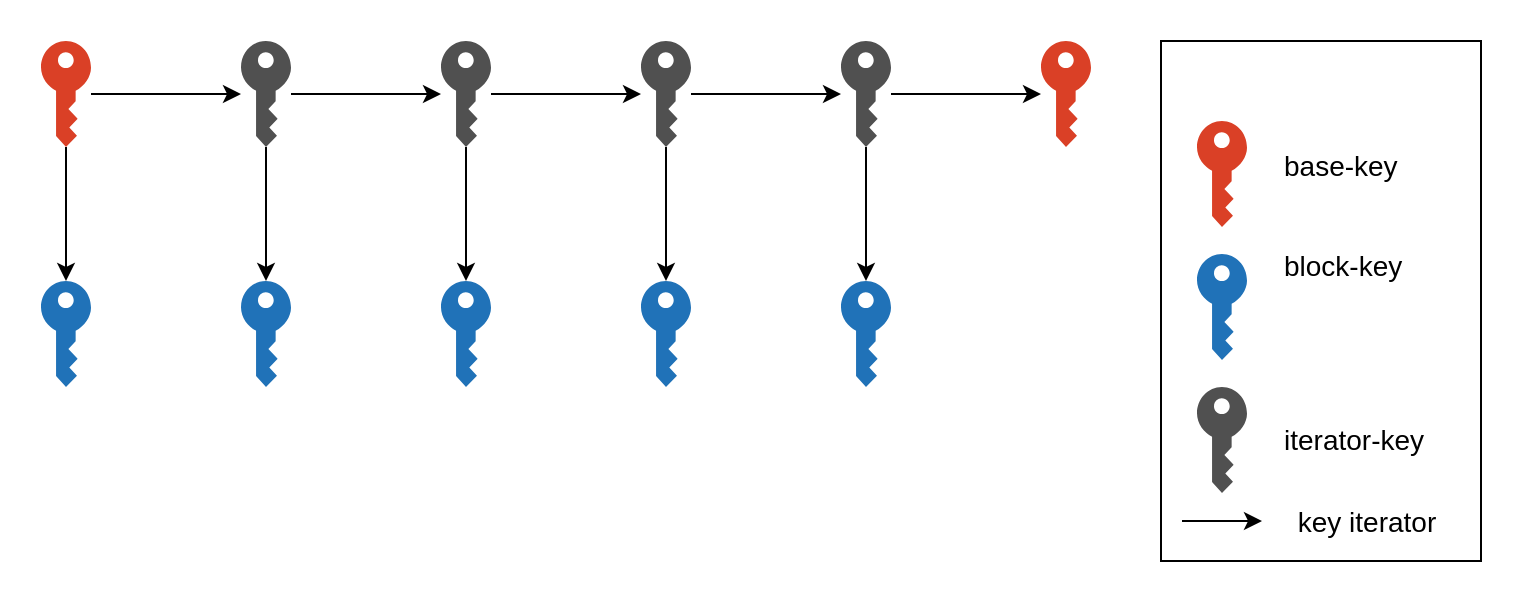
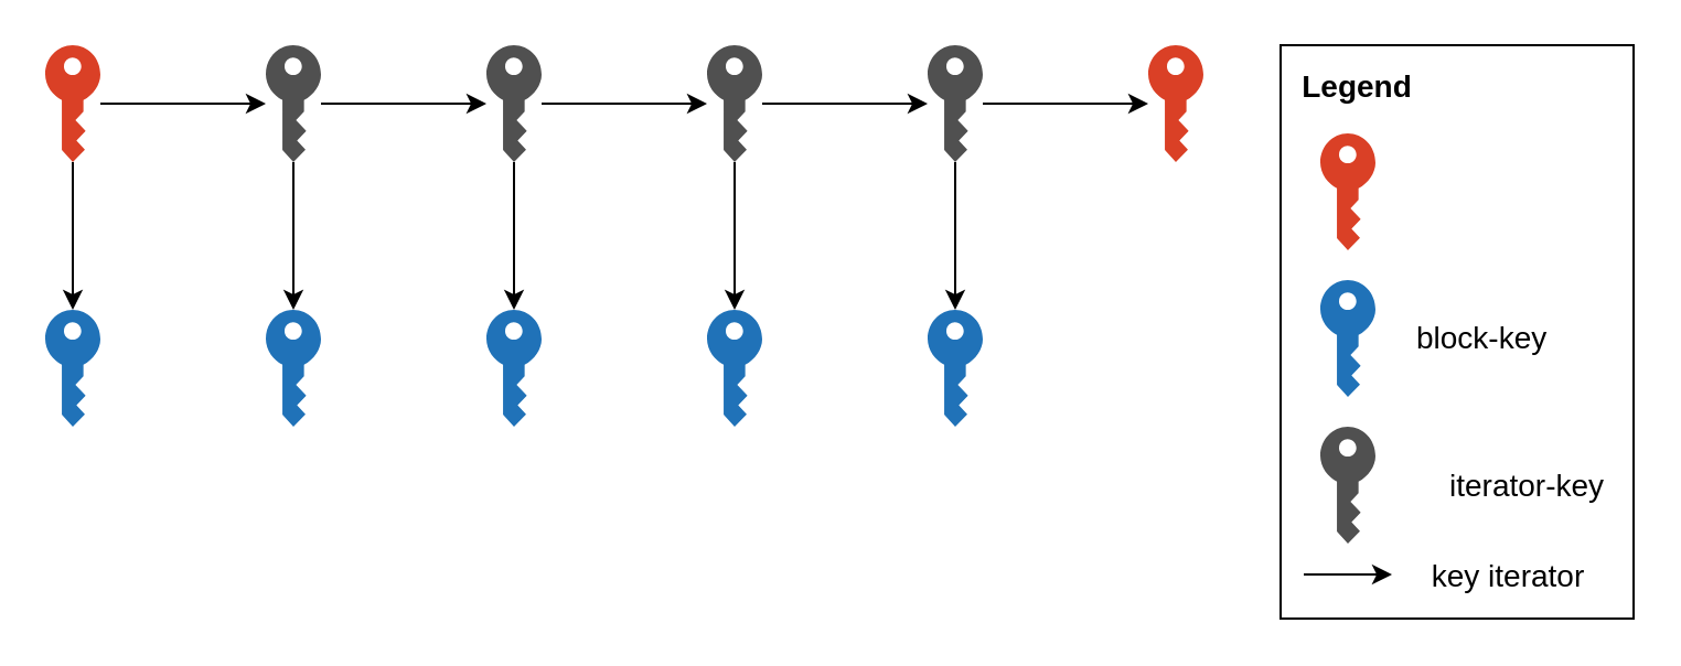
  <mxCell id="0" />
  <mxCell id="1" parent="0" />
  <mxCell id="2" style="edgeStyle=orthogonalEdgeStyle;rounded=0;orthogonalLoop=1;jettySize=auto;html=1;" edge="1" parent="1" source="4" target="5"><mxGeometry relative="1" as="geometry" /></mxCell>
  <mxCell id="3" style="edgeStyle=orthogonalEdgeStyle;rounded=0;orthogonalLoop=1;jettySize=auto;html=1;" edge="1" parent="1" source="4" target="8"><mxGeometry relative="1" as="geometry" /></mxCell>
  <mxCell id="4" value="" style="pointerEvents=1;shadow=0;dashed=0;html=1;strokeColor=none;labelPosition=center;verticalLabelPosition=bottom;verticalAlign=top;outlineConnect=0;align=center;shape=mxgraph.office.security.key_permissions;fillColor=#DA4026;" vertex="1" parent="1"><mxGeometry x="20" y="20" width="25" height="53" as="geometry" /></mxCell>
  <mxCell id="5" value="" style="pointerEvents=1;shadow=0;dashed=0;html=1;strokeColor=none;labelPosition=center;verticalLabelPosition=bottom;verticalAlign=top;outlineConnect=0;align=center;shape=mxgraph.office.security.key_permissions;fillColor=#2072B8;" vertex="1" parent="1"><mxGeometry x="20" y="140" width="25" height="53" as="geometry" /></mxCell>
  <mxCell id="6" style="edgeStyle=orthogonalEdgeStyle;rounded=0;orthogonalLoop=1;jettySize=auto;html=1;" edge="1" parent="1" source="8" target="9"><mxGeometry relative="1" as="geometry" /></mxCell>
  <mxCell id="7" style="edgeStyle=orthogonalEdgeStyle;rounded=0;orthogonalLoop=1;jettySize=auto;html=1;" edge="1" parent="1" source="8" target="12"><mxGeometry relative="1" as="geometry" /></mxCell>
  <mxCell id="8" value="" style="pointerEvents=1;shadow=0;dashed=0;html=1;strokeColor=none;fillColor=#505050;labelPosition=center;verticalLabelPosition=bottom;verticalAlign=top;outlineConnect=0;align=center;shape=mxgraph.office.security.key_permissions;" vertex="1" parent="1"><mxGeometry x="120" y="20" width="25" height="53" as="geometry" /></mxCell>
  <mxCell id="9" value="" style="pointerEvents=1;shadow=0;dashed=0;html=1;strokeColor=none;labelPosition=center;verticalLabelPosition=bottom;verticalAlign=top;outlineConnect=0;align=center;shape=mxgraph.office.security.key_permissions;fillColor=#2072B8;" vertex="1" parent="1"><mxGeometry x="120" y="140" width="25" height="53" as="geometry" /></mxCell>
  <mxCell id="10" style="edgeStyle=orthogonalEdgeStyle;rounded=0;orthogonalLoop=1;jettySize=auto;html=1;" edge="1" parent="1" source="12" target="15"><mxGeometry relative="1" as="geometry" /></mxCell>
  <mxCell id="11" style="edgeStyle=orthogonalEdgeStyle;rounded=0;orthogonalLoop=1;jettySize=auto;html=1;" edge="1" parent="1" source="12" target="16"><mxGeometry relative="1" as="geometry" /></mxCell>
  <mxCell id="12" value="" style="pointerEvents=1;shadow=0;dashed=0;html=1;strokeColor=none;fillColor=#505050;labelPosition=center;verticalLabelPosition=bottom;verticalAlign=top;outlineConnect=0;align=center;shape=mxgraph.office.security.key_permissions;" vertex="1" parent="1"><mxGeometry x="220" y="20" width="25" height="53" as="geometry" /></mxCell>
  <mxCell id="13" style="edgeStyle=orthogonalEdgeStyle;rounded=0;orthogonalLoop=1;jettySize=auto;html=1;" edge="1" parent="1" source="15" target="17"><mxGeometry relative="1" as="geometry" /></mxCell>
  <mxCell id="14" style="edgeStyle=orthogonalEdgeStyle;rounded=0;orthogonalLoop=1;jettySize=auto;html=1;" edge="1" parent="1" source="15" target="20"><mxGeometry relative="1" as="geometry" /></mxCell>
  <mxCell id="15" value="" style="pointerEvents=1;shadow=0;dashed=0;html=1;strokeColor=none;fillColor=#505050;labelPosition=center;verticalLabelPosition=bottom;verticalAlign=top;outlineConnect=0;align=center;shape=mxgraph.office.security.key_permissions;" vertex="1" parent="1"><mxGeometry x="320" y="20" width="25" height="53" as="geometry" /></mxCell>
  <mxCell id="16" value="" style="pointerEvents=1;shadow=0;dashed=0;html=1;strokeColor=none;labelPosition=center;verticalLabelPosition=bottom;verticalAlign=top;outlineConnect=0;align=center;shape=mxgraph.office.security.key_permissions;fillColor=#2072B8;" vertex="1" parent="1"><mxGeometry x="220" y="140" width="25" height="53" as="geometry" /></mxCell>
  <mxCell id="17" value="" style="pointerEvents=1;shadow=0;dashed=0;html=1;strokeColor=none;labelPosition=center;verticalLabelPosition=bottom;verticalAlign=top;outlineConnect=0;align=center;shape=mxgraph.office.security.key_permissions;fillColor=#2072B8;" vertex="1" parent="1"><mxGeometry x="320" y="140" width="25" height="53" as="geometry" /></mxCell>
  <mxCell id="18" style="edgeStyle=orthogonalEdgeStyle;rounded=0;orthogonalLoop=1;jettySize=auto;html=1;" edge="1" parent="1" source="20" target="21"><mxGeometry relative="1" as="geometry" /></mxCell>
  <mxCell id="19" style="edgeStyle=orthogonalEdgeStyle;rounded=0;orthogonalLoop=1;jettySize=auto;html=1;" edge="1" parent="1" source="20" target="22"><mxGeometry relative="1" as="geometry" /></mxCell>
  <mxCell id="20" value="" style="pointerEvents=1;shadow=0;dashed=0;html=1;strokeColor=none;fillColor=#505050;labelPosition=center;verticalLabelPosition=bottom;verticalAlign=top;outlineConnect=0;align=center;shape=mxgraph.office.security.key_permissions;" vertex="1" parent="1"><mxGeometry x="420" y="20" width="25" height="53" as="geometry" /></mxCell>
  <mxCell id="21" value="" style="pointerEvents=1;shadow=0;dashed=0;html=1;strokeColor=none;labelPosition=center;verticalLabelPosition=bottom;verticalAlign=top;outlineConnect=0;align=center;shape=mxgraph.office.security.key_permissions;fillColor=#2072B8;" vertex="1" parent="1"><mxGeometry x="420" y="140" width="25" height="53" as="geometry" /></mxCell>
  <mxCell id="22" value="" style="pointerEvents=1;shadow=0;dashed=0;html=1;strokeColor=none;labelPosition=center;verticalLabelPosition=bottom;verticalAlign=top;outlineConnect=0;align=center;shape=mxgraph.office.security.key_permissions;fillColor=#DA4026;" vertex="1" parent="1"><mxGeometry x="520" y="20" width="25" height="53" as="geometry" /></mxCell>
  <mxCell id="23" value="" style="rounded=0;whiteSpace=wrap;html=1;fillColor=none;" vertex="1" parent="1"><mxGeometry x="580" y="20" width="160" height="260" as="geometry" /></mxCell>
+ <mxCell id="24" value="Legend" style="text;html=1;strokeColor=none;fillColor=none;align=center;verticalAlign=middle;whiteSpace=wrap;rounded=0;fontStyle=1;fontSize=14;" vertex="1" parent="1"><mxGeometry x="590" y="27" width="50" height="23" as="geometry" /></mxCell>
  <mxCell id="25" value="" style="pointerEvents=1;shadow=0;dashed=0;html=1;strokeColor=none;labelPosition=center;verticalLabelPosition=bottom;verticalAlign=top;outlineConnect=0;align=center;shape=mxgraph.office.security.key_permissions;fillColor=#DA4026;" vertex="1" parent="1"><mxGeometry x="598" y="60" width="25" height="53" as="geometry" /></mxCell>
- <mxCell id="26" value="base-key" style="text;html=1;strokeColor=none;fillColor=none;align=left;verticalAlign=middle;whiteSpace=wrap;rounded=0;fontSize=14;" vertex="1" parent="1"><mxGeometry x="640" y="73" width="60" height="20" as="geometry" /></mxCell>
  <mxCell id="27" value="" style="pointerEvents=1;shadow=0;dashed=0;html=1;strokeColor=none;labelPosition=center;verticalLabelPosition=bottom;verticalAlign=top;outlineConnect=0;align=center;shape=mxgraph.office.security.key_permissions;fillColor=#2072B8;" vertex="1" parent="1"><mxGeometry x="598" y="126.5" width="25" height="53" as="geometry" /></mxCell>
  <mxCell id="28" value="" style="pointerEvents=1;shadow=0;dashed=0;html=1;strokeColor=none;fillColor=#505050;labelPosition=center;verticalLabelPosition=bottom;verticalAlign=top;outlineConnect=0;align=center;shape=mxgraph.office.security.key_permissions;" vertex="1" parent="1"><mxGeometry x="598" y="193" width="25" height="53" as="geometry" /></mxCell>
- <mxCell id="29" value="block-key" style="text;html=1;strokeColor=none;fillColor=none;align=left;verticalAlign=middle;whiteSpace=wrap;rounded=0;fontSize=14;" vertex="1" parent="1"><mxGeometry x="640" y="123" width="70" height="20" as="geometry" /></mxCell>
- <mxCell id="30" value="iterator-key" style="text;html=1;strokeColor=none;fillColor=none;align=left;verticalAlign=middle;whiteSpace=wrap;rounded=0;fontSize=14;" vertex="1" parent="1"><mxGeometry x="640" y="210" width="80" height="20" as="geometry" /></mxCell>
+ <mxCell id="29" value="block-key" style="text;html=1;strokeColor=none;fillColor=none;align=left;verticalAlign=middle;whiteSpace=wrap;rounded=0;fontSize=14;" vertex="1" parent="1"><mxGeometry x="640" y="143" width="70" height="20" as="geometry" /></mxCell>
+ <mxCell id="30" value="iterator-key" style="text;html=1;strokeColor=none;fillColor=none;align=left;verticalAlign=middle;whiteSpace=wrap;rounded=0;fontSize=14;" vertex="1" parent="1"><mxGeometry x="655" y="210" width="80" height="20" as="geometry" /></mxCell>
  <mxCell id="31" value="" style="endArrow=classic;html=1;fontSize=14;" edge="1" parent="1"><mxGeometry width="50" height="50" relative="1" as="geometry"><mxPoint x="590.5" y="260" as="sourcePoint" /><mxPoint x="630.5" y="260" as="targetPoint" /></mxGeometry></mxCell>
  <mxCell id="32" value="&lt;div align=&quot;left&quot;&gt;key iterator&lt;br&gt;&lt;/div&gt;" style="text;html=1;strokeColor=none;fillColor=none;align=center;verticalAlign=middle;whiteSpace=wrap;rounded=0;fontSize=14;" vertex="1" parent="1"><mxGeometry x="636" y="250.5" width="95" height="20" as="geometry" /></mxCell>
